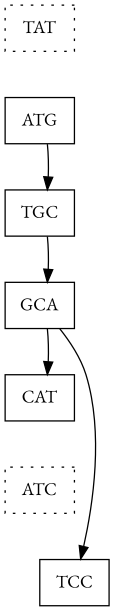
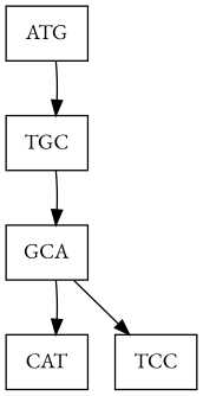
  digraph {
    fontname="EB Garamond"
    rankdir=TB
    node [fontname="EB Garamond" shape=box]
    edge [color=black fontname="EB Garamond" style=invis]
-   TAT [style=dotted]
    ATG
    TGC
    GCA
    CAT
    TCC
-   ATC [style=dotted]
-   TAT -> ATG
    ATG -> TGC
    ATG -> TGC [style=""]
    TGC -> GCA
    TGC -> GCA [style=""]
    GCA -> CAT
    GCA -> CAT [style=""]
    GCA -> TCC [style=""]
-   CAT -> ATC
-   ATC -> TCC
  }
